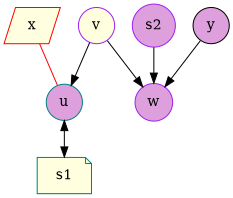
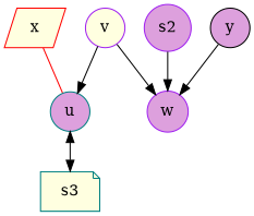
  digraph {
    node [color=purple fillcolor=plum shape=circle style=filled]
    v [fillcolor=lightyellow]
    u [color=teal]
    w
-   s1 [color=teal fillcolor=lightyellow shape=note]
+   s1 [color=teal fillcolor=lightyellow shape=note label=s3]
    s2
    x [color=red fillcolor=lightyellow shape=parallelogram]
    y [color=black]
    v -> u
    v -> w
    u -> s1 [dir=both]
    s2 -> w
    x -> u [color=red dir=none]
    y -> w
  }
